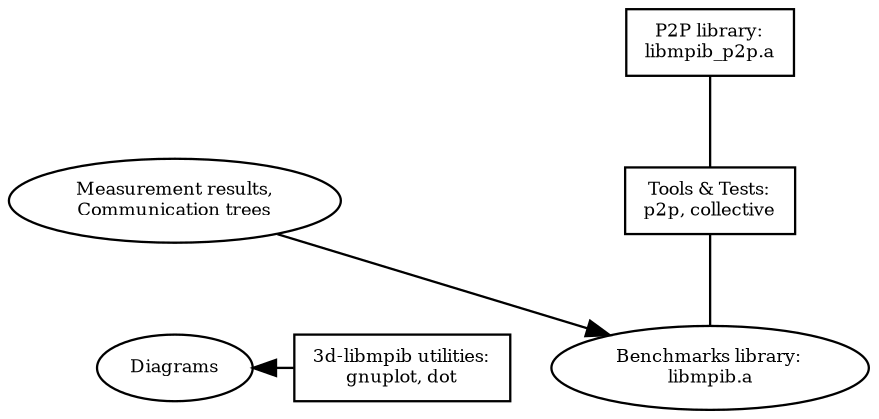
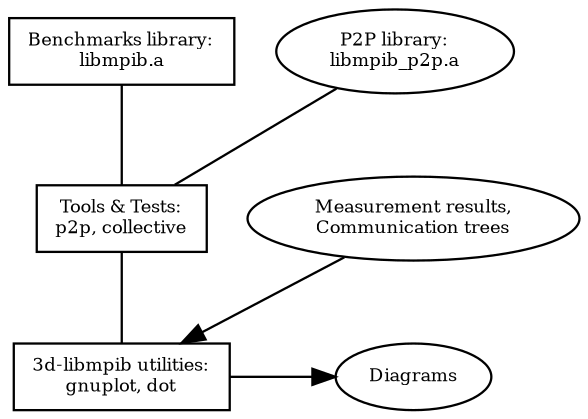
  digraph {
    node [fontsize=8 shape=box]
    n1 [height=0.4 label="Tools & Tests:\np2p, collective"]
    n2 [height=0.4 label="Measurement results,\nCommunication trees" shape=ellipse]
    n3 [height=0.4 label="3d-libmpib utilities:\ngnuplot, dot"]
    n4 [height=0.4 label=Diagrams shape=ellipse]
-   n5 [height=0.4 label="Benchmarks library:\nlibmpib.a" shape=ellipse]
-   n6 [height=0.4 label="P2P library:\nlibmpib_p2p.a"]
+   n5 [height=0.4 label="Benchmarks library:\nlibmpib.a"]
+   n6 [height=0.4 label="P2P library:\nlibmpib_p2p.a" shape=ellipse]
    subgraph sub_1 {
      rank=same
      n1
      n2
    }
    subgraph sub_2 {
      rank=same
      n3
      n4
    }
-   n2 -> n5
+   n1 -> n3 [dir=none weight=10]
+   n2 -> n3
    n2 -> n4 [style=invis weight=2]
    n3 -> n4
    n5 -> n1 [dir=none weight=10]
    n6 -> n1 [dir=none]
  }
